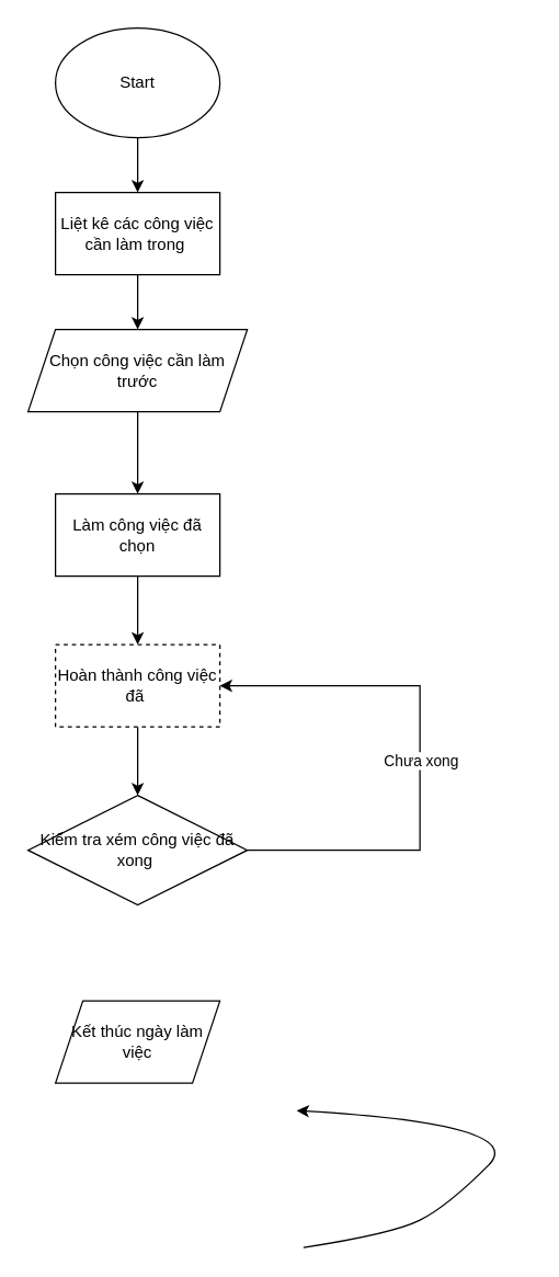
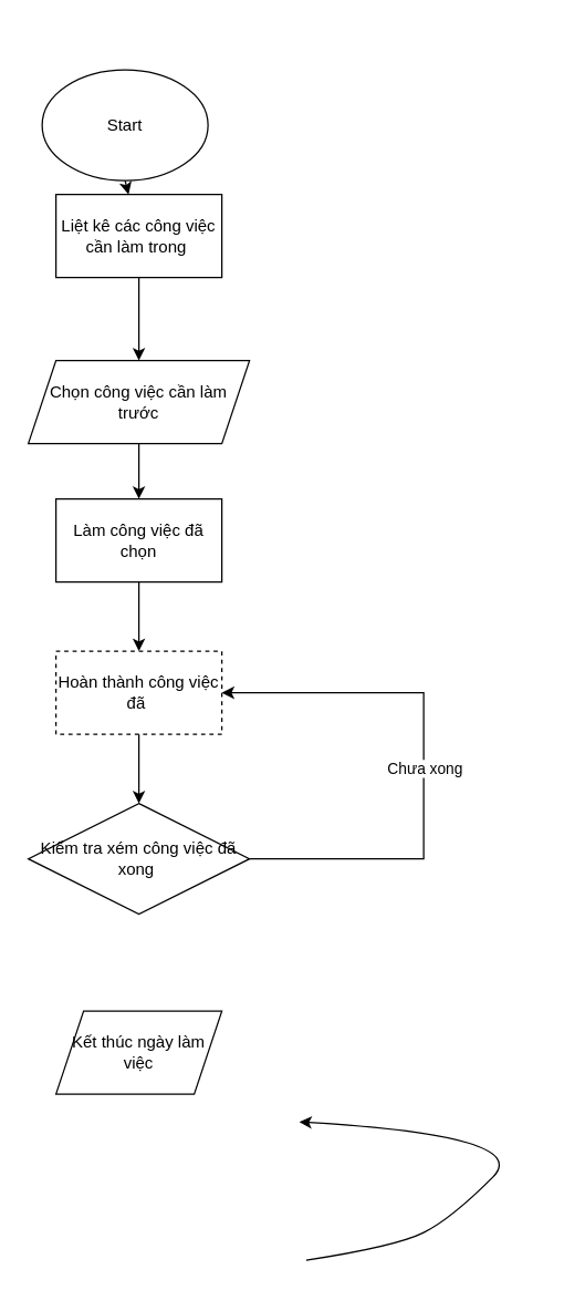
  <mxCell id="0" />
  <mxCell id="1" parent="0" />
  <mxCell id="2" value="" style="curved=1;endArrow=classic;html=1;rounded=0;entryX=1;entryY=0.5;entryDx=0;entryDy=0;exitX=1;exitY=0.5;exitDx=0;exitDy=0;" edge="1" parent="1"><mxGeometry width="50" height="50" relative="1" as="geometry"><mxPoint x="221" y="910" as="sourcePoint" /><mxPoint x="216" y="810" as="targetPoint" /><Array as="points"><mxPoint x="286" y="900" /><mxPoint x="326" y="880" /><mxPoint x="386" y="820" /></Array></mxGeometry></mxCell>
- <mxCell id="3" value="Start" style="ellipse;whiteSpace=wrap;html=1;" vertex="1" parent="1"><mxGeometry x="40" y="20" width="120" height="80" as="geometry" /></mxCell>
+ <mxCell id="3" value="Start" style="ellipse;whiteSpace=wrap;html=1;" vertex="1" parent="1"><mxGeometry x="30" y="50" width="120" height="80" as="geometry" /></mxCell>
  <mxCell id="4" value="Liệt kê các công việc cần làm trong&amp;nbsp;" style="rounded=0;whiteSpace=wrap;html=1;" vertex="1" parent="1"><mxGeometry x="40" y="140" width="120" height="60" as="geometry" /></mxCell>
- <mxCell id="5" value="Chọn công việc cần làm trước" style="shape=parallelogram;perimeter=parallelogramPerimeter;whiteSpace=wrap;html=1;fixedSize=1;" vertex="1" parent="1"><mxGeometry x="20" y="240" width="160" height="60" as="geometry" /></mxCell>
+ <mxCell id="5" value="Chọn công việc cần làm trước" style="shape=parallelogram;perimeter=parallelogramPerimeter;whiteSpace=wrap;html=1;fixedSize=1;" vertex="1" parent="1"><mxGeometry x="20" y="260" width="160" height="60" as="geometry" /></mxCell>
  <mxCell id="6" value="Hoàn thành công việc đã&amp;nbsp;" style="rounded=0;whiteSpace=wrap;html=1;dashed=1;" vertex="1" parent="1"><mxGeometry x="40" y="470" width="120" height="60" as="geometry" /></mxCell>
  <mxCell id="7" value="Kiểm tra xém công việc đã xong&amp;nbsp;" style="rhombus;whiteSpace=wrap;html=1;" vertex="1" parent="1"><mxGeometry x="20" y="580" width="160" height="80" as="geometry" /></mxCell>
  <mxCell id="8" value="Làm công việc đã chọn" style="rounded=0;whiteSpace=wrap;html=1;" vertex="1" parent="1"><mxGeometry x="40" y="360" width="120" height="60" as="geometry" /></mxCell>
  <mxCell id="9" value="Kết thúc ngày làm việc" style="shape=parallelogram;perimeter=parallelogramPerimeter;whiteSpace=wrap;html=1;fixedSize=1;" vertex="1" parent="1"><mxGeometry x="40" y="730" width="120" height="60" as="geometry" /></mxCell>
  <mxCell id="10" value="" style="endArrow=classic;html=1;rounded=0;exitX=0.5;exitY=1;exitDx=0;exitDy=0;" edge="1" parent="1" source="3" target="4"><mxGeometry width="50" height="50" relative="1" as="geometry"><mxPoint x="216" y="120" as="sourcePoint" /><mxPoint x="266" y="70" as="targetPoint" /></mxGeometry></mxCell>
  <mxCell id="11" value="" style="endArrow=classic;html=1;rounded=0;exitX=0.5;exitY=1;exitDx=0;exitDy=0;" edge="1" parent="1" source="4" target="5"><mxGeometry width="50" height="50" relative="1" as="geometry"><mxPoint x="236" y="240" as="sourcePoint" /><mxPoint x="286" y="190" as="targetPoint" /></mxGeometry></mxCell>
  <mxCell id="12" value="" style="endArrow=classic;html=1;rounded=0;exitX=0.5;exitY=1;exitDx=0;exitDy=0;" edge="1" parent="1" source="5" target="8"><mxGeometry width="50" height="50" relative="1" as="geometry"><mxPoint x="226" y="350" as="sourcePoint" /><mxPoint x="276" y="300" as="targetPoint" /></mxGeometry></mxCell>
  <mxCell id="13" value="" style="endArrow=classic;html=1;rounded=0;exitX=0.5;exitY=1;exitDx=0;exitDy=0;" edge="1" parent="1" source="8" target="6"><mxGeometry width="50" height="50" relative="1" as="geometry"><mxPoint x="266" y="450" as="sourcePoint" /><mxPoint x="316" y="400" as="targetPoint" /></mxGeometry></mxCell>
  <mxCell id="14" value="" style="endArrow=classic;html=1;rounded=0;exitX=0.5;exitY=1;exitDx=0;exitDy=0;" edge="1" parent="1" source="6" target="7"><mxGeometry width="50" height="50" relative="1" as="geometry"><mxPoint x="356" y="550" as="sourcePoint" /><mxPoint x="406" y="500" as="targetPoint" /></mxGeometry></mxCell>
  <mxCell id="15" value="" style="endArrow=classic;html=1;rounded=0;exitX=1;exitY=0.5;exitDx=0;exitDy=0;entryX=1;entryY=0.5;entryDx=0;entryDy=0;" edge="1" parent="1" source="7" target="6"><mxGeometry width="50" height="50" relative="1" as="geometry"><mxPoint x="176" y="760" as="sourcePoint" /><mxPoint x="226" y="710" as="targetPoint" /><Array as="points"><mxPoint x="226" y="620" /><mxPoint x="306" y="620" /><mxPoint x="306" y="500" /></Array></mxGeometry></mxCell>
  <mxCell id="16" value="Chưa xong" style="edgeLabel;html=1;align=center;verticalAlign=middle;resizable=0;points=[];" vertex="1" connectable="0" parent="15"><mxGeometry x="-0.019" relative="1" as="geometry"><mxPoint as="offset" /></mxGeometry></mxCell>
